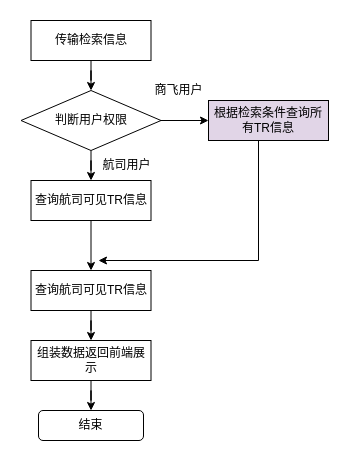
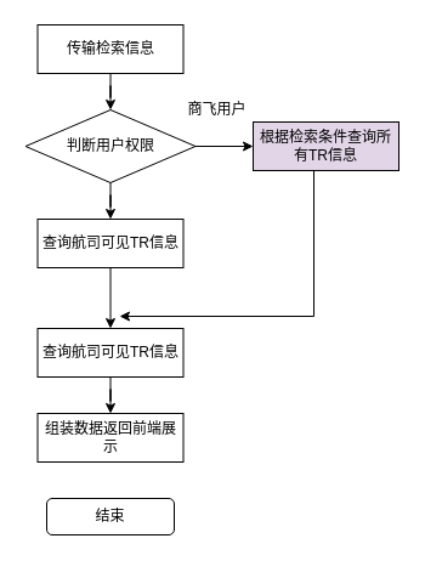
  <mxCell id="0" />
  <mxCell id="1" parent="0" />
  <mxCell id="2" style="edgeStyle=orthogonalEdgeStyle;rounded=0;orthogonalLoop=1;jettySize=auto;html=1;entryX=0.5;entryY=0;entryDx=0;entryDy=0;" edge="1" parent="1" source="3" target="6"><mxGeometry relative="1" as="geometry" /></mxCell>
  <mxCell id="3" value="传输检索信息" style="rounded=0;whiteSpace=wrap;html=1;" vertex="1" parent="1"><mxGeometry x="30.5" y="20" width="120" height="40" as="geometry" /></mxCell>
  <mxCell id="4" style="edgeStyle=orthogonalEdgeStyle;rounded=0;orthogonalLoop=1;jettySize=auto;html=1;entryX=0;entryY=0.5;entryDx=0;entryDy=0;" edge="1" parent="1" source="6" target="8"><mxGeometry relative="1" as="geometry" /></mxCell>
  <mxCell id="5" style="edgeStyle=orthogonalEdgeStyle;rounded=0;orthogonalLoop=1;jettySize=auto;html=1;" edge="1" parent="1" source="6" target="10"><mxGeometry relative="1" as="geometry" /></mxCell>
  <mxCell id="6" value="判断用户权限" style="rhombus;whiteSpace=wrap;html=1;" vertex="1" parent="1"><mxGeometry x="20.5" y="90" width="140" height="60" as="geometry" /></mxCell>
  <mxCell id="7" style="edgeStyle=orthogonalEdgeStyle;rounded=0;orthogonalLoop=1;jettySize=auto;html=1;" edge="1" parent="1" source="8"><mxGeometry relative="1" as="geometry"><mxPoint x="98" y="260" as="targetPoint" /><Array as="points"><mxPoint x="258" y="260" /></Array></mxGeometry></mxCell>
  <mxCell id="8" value="根据检索条件查询所有TR信息" style="rounded=0;whiteSpace=wrap;html=1;fontStyle=0;fillColor=#e1d5e7;" vertex="1" parent="1"><mxGeometry x="208" y="100" width="120" height="40" as="geometry" /></mxCell>
  <mxCell id="9" style="edgeStyle=orthogonalEdgeStyle;rounded=0;orthogonalLoop=1;jettySize=auto;html=1;entryX=0.5;entryY=0;entryDx=0;entryDy=0;" edge="1" parent="1" source="10" target="14"><mxGeometry relative="1" as="geometry" /></mxCell>
  <mxCell id="10" value="查询航司可见TR信息" style="rounded=0;whiteSpace=wrap;html=1;" vertex="1" parent="1"><mxGeometry x="30.5" y="180" width="120" height="40" as="geometry" /></mxCell>
  <mxCell id="11" value="商飞用户" style="text;html=1;align=center;verticalAlign=middle;resizable=0;points=[];autosize=1;strokeColor=none;fillColor=none;" vertex="1" parent="1"><mxGeometry x="143" y="75" width="70" height="30" as="geometry" /></mxCell>
- <mxCell id="12" value="航司用户" style="text;html=1;align=center;verticalAlign=middle;resizable=0;points=[];autosize=1;strokeColor=none;fillColor=none;" vertex="1" parent="1"><mxGeometry x="90.5" y="150" width="70" height="30" as="geometry" /></mxCell>
  <mxCell id="13" style="edgeStyle=orthogonalEdgeStyle;rounded=0;orthogonalLoop=1;jettySize=auto;html=1;entryX=0.5;entryY=0;entryDx=0;entryDy=0;" edge="1" parent="1" source="14" target="16"><mxGeometry relative="1" as="geometry" /></mxCell>
  <mxCell id="14" value="查询航司可见TR信息" style="rounded=0;whiteSpace=wrap;html=1;" vertex="1" parent="1"><mxGeometry x="30.5" y="270" width="120" height="40" as="geometry" /></mxCell>
- <mxCell id="15" style="edgeStyle=orthogonalEdgeStyle;rounded=0;orthogonalLoop=1;jettySize=auto;html=1;entryX=0.5;entryY=0;entryDx=0;entryDy=0;" edge="1" parent="1" source="16" target="17"><mxGeometry relative="1" as="geometry" /></mxCell>
  <mxCell id="16" value="组装数据返回前端展示" style="rounded=0;whiteSpace=wrap;html=1;" vertex="1" parent="1"><mxGeometry x="30.5" y="340" width="120" height="40" as="geometry" /></mxCell>
  <mxCell id="17" value="结束" style="rounded=1;whiteSpace=wrap;html=1;fontSize=12;glass=0;strokeWidth=1;shadow=0;" vertex="1" parent="1"><mxGeometry x="38" y="410" width="105" height="30" as="geometry" /></mxCell>
